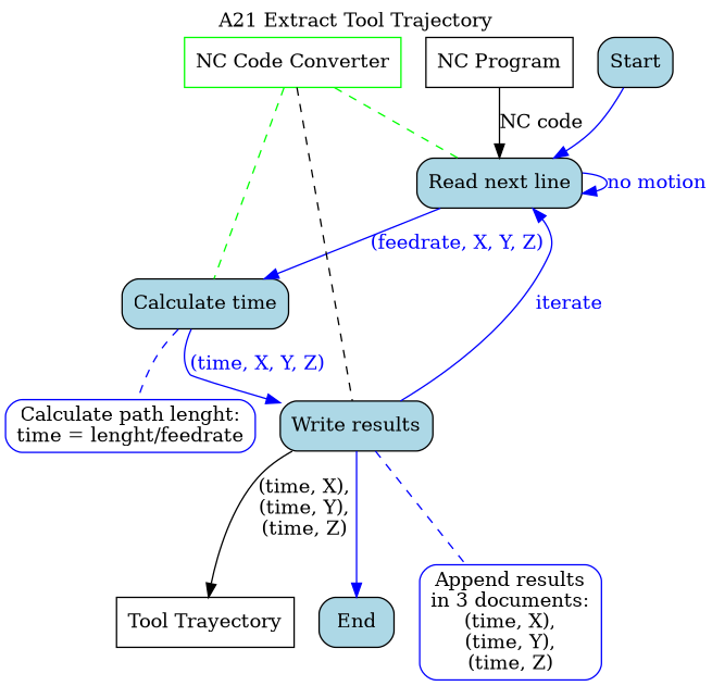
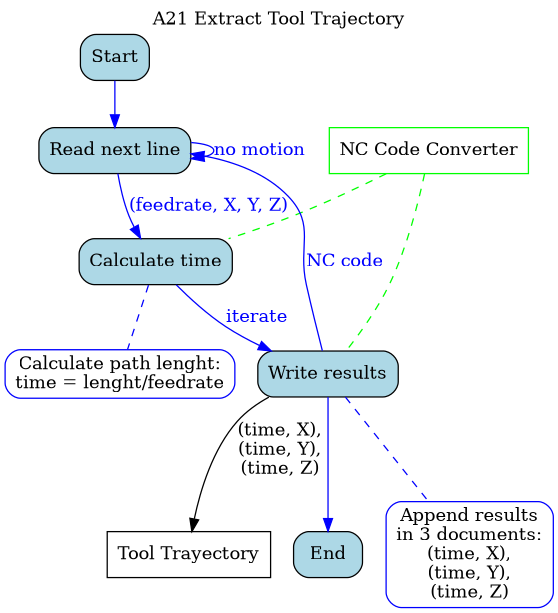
  digraph {
    label="A21 Extract Tool Trajectory"
    labelloc=t
    node [color=black fillcolor=white shape=box style="filled, rounded"]
    edge [color=blue dir=forward fontcolor=blue style=solid]
-   n1 [label="NC Program" style=filled]
    n2 [fillcolor=lightblue label="Read next line"]
    n3 [fillcolor=lightblue label="Calculate time"]
    n4 [label="Tool Trayectory" style=filled]
    n5 [color=green label="NC Code Converter" style=filled]
    n6 [fillcolor=lightblue label="Write results"]
    n7 [color=blue label="Calculate path lenght:\ntime = lenght/feedrate"]
    End [fillcolor=lightblue]
    n9 [color=blue label="Append results\nin 3 documents:\n(time, X),\n(time, Y),\n(time, Z)"]
    Start [fillcolor=lightblue]
-   n1 -> n2 [color=black fontcolor=black label="NC code"]
    n2 -> n2 [label="no motion"]
    n2 -> n3 [label="(feedrate, X, Y, Z)"]
-   n3 -> n6 [label="(time, X, Y, Z)"]
+   n3 -> n6 [label=iterate]
    n3 -> n7 [dir=none style=dashed fontcolor=""]
-   n5 -> n2 [color=green dir=none style=dashed]
    n5 -> n3 [color=green dir=none style=dashed]
-   n5 -> n6 [color=black dir=none style=dashed]
-   n6 -> n2 [label=iterate]
+   n5 -> n6 [color=green dir=none style=dashed]
+   n6 -> n2 [label="NC code"]
    n6 -> n4 [color=black fontcolor=black label="(time, X),\n(time, Y),\n(time, Z)"]
    n6 -> End
    n6 -> n9 [dir=none style=dashed fontcolor=""]
    Start -> n2
  }
